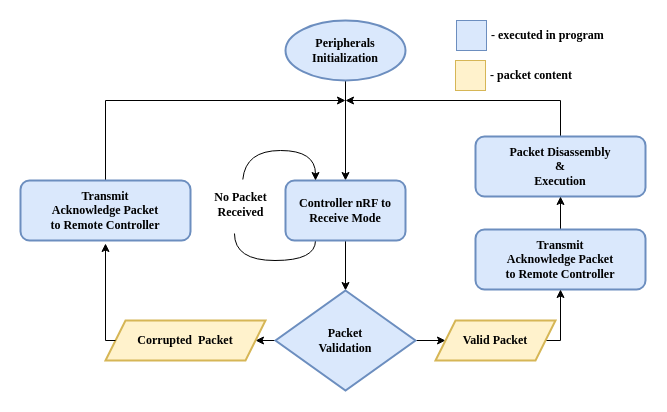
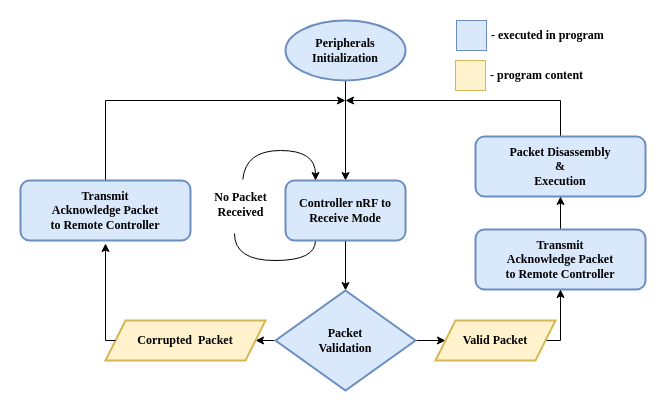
  <mxCell id="0" />
  <mxCell id="1" parent="0" />
  <mxCell id="2" value="" style="edgeStyle=orthogonalEdgeStyle;rounded=0;orthogonalLoop=1;jettySize=auto;html=1;" parent="1" source="3" target="6" edge="1"><mxGeometry relative="1" as="geometry" /></mxCell>
  <mxCell id="3" value="Peripherals Initialization" style="ellipse;whiteSpace=wrap;html=1;fillColor=#dae8fc;strokeColor=#6c8ebf;strokeWidth=2;fontFamily=Verdana;fontStyle=1;fontSize=12;" parent="1" vertex="1"><mxGeometry x="285" y="20" width="120" height="60" as="geometry" /></mxCell>
  <mxCell id="4" style="edgeStyle=orthogonalEdgeStyle;rounded=0;orthogonalLoop=1;jettySize=auto;html=1;" parent="1" source="6" target="15" edge="1"><mxGeometry relative="1" as="geometry"><mxPoint x="425" y="290" as="targetPoint" /></mxGeometry></mxCell>
  <mxCell id="5" style="edgeStyle=orthogonalEdgeStyle;rounded=0;orthogonalLoop=1;jettySize=auto;html=1;exitX=0.25;exitY=1;exitDx=0;exitDy=0;curved=1;entryX=0.433;entryY=1.08;entryDx=0;entryDy=0;entryPerimeter=0;endArrow=none;endFill=0;" parent="1" source="6" target="21" edge="1"><mxGeometry relative="1" as="geometry"><mxPoint x="255" y="260" as="targetPoint" /></mxGeometry></mxCell>
  <mxCell id="6" value="Controller nRF to Receive Mode" style="rounded=1;whiteSpace=wrap;html=1;fontFamily=Verdana;fontStyle=1;fillColor=#dae8fc;strokeColor=#6c8ebf;strokeWidth=2;" parent="1" vertex="1"><mxGeometry x="285" y="180" width="120" height="60" as="geometry" /></mxCell>
  <mxCell id="7" style="edgeStyle=orthogonalEdgeStyle;rounded=0;orthogonalLoop=1;jettySize=auto;html=1;exitX=0.5;exitY=0;exitDx=0;exitDy=0;" parent="1" source="8" edge="1"><mxGeometry relative="1" as="geometry"><mxPoint x="345" y="100" as="targetPoint" /><Array as="points"><mxPoint x="560" y="100" /></Array></mxGeometry></mxCell>
  <mxCell id="8" value="Packet Disassembly&lt;br&gt; &amp;amp; &lt;br&gt;Execution" style="rounded=1;whiteSpace=wrap;html=1;fillColor=#dae8fc;strokeColor=#6c8ebf;strokeWidth=2;fontFamily=Verdana;fontStyle=1" parent="1" vertex="1"><mxGeometry x="475" y="136" width="170" height="60" as="geometry" /></mxCell>
  <mxCell id="9" value="" style="edgeStyle=orthogonalEdgeStyle;rounded=0;orthogonalLoop=1;jettySize=auto;html=1;" parent="1" source="10" target="8" edge="1"><mxGeometry relative="1" as="geometry" /></mxCell>
  <mxCell id="10" value="Transmit &lt;br&gt;Acknowledge Packet &lt;br&gt;to Remote Controller" style="rounded=1;whiteSpace=wrap;html=1;fillColor=#dae8fc;strokeColor=#6c8ebf;strokeWidth=2;fontFamily=Verdana;fontStyle=1" parent="1" vertex="1"><mxGeometry x="475" y="229" width="170" height="60" as="geometry" /></mxCell>
  <mxCell id="11" style="edgeStyle=orthogonalEdgeStyle;rounded=0;orthogonalLoop=1;jettySize=auto;html=1;exitX=0.5;exitY=0;exitDx=0;exitDy=0;" parent="1" source="12" edge="1"><mxGeometry relative="1" as="geometry"><mxPoint x="345" y="100" as="targetPoint" /><Array as="points"><mxPoint x="105" y="100" /></Array></mxGeometry></mxCell>
  <mxCell id="12" value="Transmit &lt;br&gt;Acknowledge Packet &lt;br&gt;to Remote Controller" style="rounded=1;whiteSpace=wrap;html=1;fillColor=#dae8fc;strokeColor=#6c8ebf;strokeWidth=2;fontFamily=Verdana;fontStyle=1" parent="1" vertex="1"><mxGeometry x="20" y="180" width="170" height="60" as="geometry" /></mxCell>
  <mxCell id="13" value="" style="edgeStyle=orthogonalEdgeStyle;rounded=0;orthogonalLoop=1;jettySize=auto;html=1;" parent="1" source="15" target="17" edge="1"><mxGeometry relative="1" as="geometry" /></mxCell>
  <mxCell id="14" style="edgeStyle=orthogonalEdgeStyle;rounded=0;orthogonalLoop=1;jettySize=auto;html=1;exitX=0;exitY=0.5;exitDx=0;exitDy=0;entryX=1;entryY=0.5;entryDx=0;entryDy=0;" parent="1" source="15" target="18" edge="1"><mxGeometry relative="1" as="geometry" /></mxCell>
  <mxCell id="15" value="Packet&lt;br&gt;Validation" style="rhombus;whiteSpace=wrap;html=1;fontFamily=Verdana;fontStyle=1;fillColor=#dae8fc;strokeColor=#6c8ebf;strokeWidth=2;" parent="1" vertex="1"><mxGeometry x="275" y="290" width="140" height="100" as="geometry" /></mxCell>
  <mxCell id="16" style="edgeStyle=orthogonalEdgeStyle;rounded=0;orthogonalLoop=1;jettySize=auto;html=1;entryX=0.5;entryY=1;entryDx=0;entryDy=0;" parent="1" source="17" target="10" edge="1"><mxGeometry relative="1" as="geometry"><Array as="points"><mxPoint x="560" y="340" /></Array></mxGeometry></mxCell>
  <mxCell id="17" value="Valid Packet" style="shape=parallelogram;perimeter=parallelogramPerimeter;whiteSpace=wrap;html=1;fixedSize=1;fillColor=#fff2cc;strokeColor=#d6b656;strokeWidth=2;fontFamily=Verdana;fontStyle=1" parent="1" vertex="1"><mxGeometry x="435" y="320" width="120" height="40" as="geometry" /></mxCell>
  <mxCell id="18" value="Corrupted&amp;nbsp; Packet" style="shape=parallelogram;perimeter=parallelogramPerimeter;whiteSpace=wrap;html=1;fixedSize=1;fillColor=#fff2cc;strokeColor=#d6b656;strokeWidth=2;fontFamily=Verdana;fontStyle=1" parent="1" vertex="1"><mxGeometry x="105" y="320" width="160" height="40" as="geometry" /></mxCell>
  <mxCell id="19" value="" style="curved=1;endArrow=classic;html=1;rounded=0;entryX=0.25;entryY=0;entryDx=0;entryDy=0;" parent="1" source="21" target="6" edge="1"><mxGeometry width="50" height="50" relative="1" as="geometry"><mxPoint x="285" y="210" as="sourcePoint" /><mxPoint x="335" y="160" as="targetPoint" /><Array as="points"><mxPoint x="245" y="150" /><mxPoint x="315" y="150" /></Array></mxGeometry></mxCell>
  <mxCell id="20" style="edgeStyle=orthogonalEdgeStyle;rounded=0;orthogonalLoop=1;jettySize=auto;html=1;exitX=0;exitY=0.5;exitDx=0;exitDy=0;" parent="1" source="18" edge="1"><mxGeometry relative="1" as="geometry"><mxPoint x="105" y="243" as="targetPoint" /><Array as="points"><mxPoint x="105" y="340" /></Array></mxGeometry></mxCell>
  <mxCell id="21" value="&lt;font face=&quot;Verdana&quot;&gt;&lt;b&gt;No Packet&lt;br&gt;Received&lt;/b&gt;&lt;br&gt;&lt;/font&gt;" style="text;html=1;align=center;verticalAlign=middle;resizable=0;points=[];autosize=1;strokeColor=none;fillColor=none;" parent="1" vertex="1"><mxGeometry x="195" y="179" width="90" height="50" as="geometry" /></mxCell>
  <mxCell id="22" value="" style="group" vertex="1" connectable="0" parent="1"><mxGeometry x="455" y="20" width="187" height="70" as="geometry" /></mxCell>
  <mxCell id="23" value="" style="group" vertex="1" connectable="0" parent="22"><mxGeometry y="40" width="170" height="30" as="geometry" /></mxCell>
  <mxCell id="24" value="" style="whiteSpace=wrap;html=1;aspect=fixed;fillColor=#fff2cc;strokeColor=#d6b656;" vertex="1" parent="23"><mxGeometry width="30" height="30" as="geometry" /></mxCell>
- <mxCell id="25" value="&lt;div align=&quot;left&quot;&gt;&lt;font face=&quot;Verdana&quot;&gt;&lt;b&gt;&amp;nbsp;- packet content&lt;br&gt;&lt;/b&gt;&lt;/font&gt;&lt;/div&gt;" style="text;html=1;align=left;verticalAlign=middle;resizable=0;points=[];autosize=1;strokeColor=none;fillColor=none;" vertex="1" parent="23"><mxGeometry x="30" width="140" height="30" as="geometry" /></mxCell>
+ <mxCell id="25" value="&lt;div align=&quot;left&quot;&gt;&lt;font face=&quot;Verdana&quot;&gt;&lt;b&gt;&amp;nbsp;- program content&lt;br&gt;&lt;/b&gt;&lt;/font&gt;&lt;/div&gt;" style="text;html=1;align=left;verticalAlign=middle;resizable=0;points=[];autosize=1;strokeColor=none;fillColor=none;" vertex="1" parent="23"><mxGeometry x="30" width="140" height="30" as="geometry" /></mxCell>
  <mxCell id="26" value="" style="group" vertex="1" connectable="0" parent="22"><mxGeometry x="1" width="186" height="30" as="geometry" /></mxCell>
  <mxCell id="27" value="" style="group" vertex="1" connectable="0" parent="26"><mxGeometry width="186" height="30" as="geometry" /></mxCell>
  <mxCell id="28" value="" style="whiteSpace=wrap;html=1;aspect=fixed;fillColor=#dae8fc;strokeColor=#6c8ebf;" vertex="1" parent="27"><mxGeometry width="30" height="30" as="geometry" /></mxCell>
  <mxCell id="29" value="&lt;div align=&quot;left&quot;&gt;&lt;font face=&quot;Verdana&quot;&gt;&lt;b&gt;&amp;nbsp;- executed in program&lt;/b&gt;&lt;/font&gt;&lt;/div&gt;" style="text;html=1;align=left;verticalAlign=middle;resizable=1;points=[];autosize=1;strokeColor=none;fillColor=none;movable=1;rotatable=1;deletable=1;editable=1;locked=0;connectable=1;" vertex="1" parent="27"><mxGeometry x="30" width="156" height="30" as="geometry" /></mxCell>
